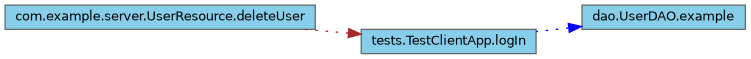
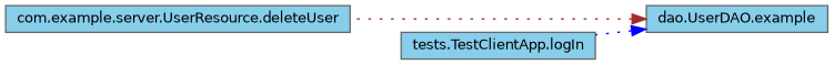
  digraph {
    rankdir=RL
    node [color=grey40 fillcolor=skyblue fontname=Helvetica fontsize=10 shape=box style=filled]
    edge [dir=back fontname=Helvetica fontsize=10 labelfontname=Helvetica labelfontsize=10 style=dotted]
    n1 [color=gray40 fontcolor=black height=0.2 label="dao.UserDAO.example" width=0.4]
    n2 [height=0.2 label="com.example.server.UserResource.deleteUser" width=0.4]
    n3 [height=0.2 label="tests.TestClientApp.logIn" width=0.4]
-   n3 -> n2 [color=brown]
+   n1 -> n2 [color=brown]
    n1 -> n3 [color=blue]
  }
